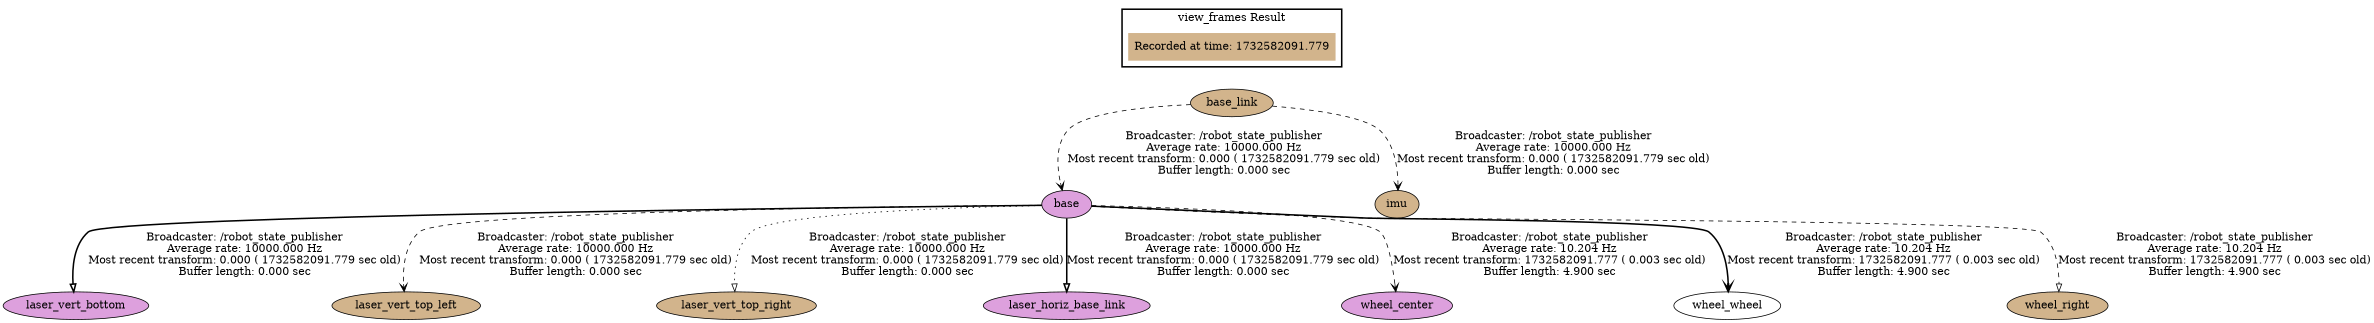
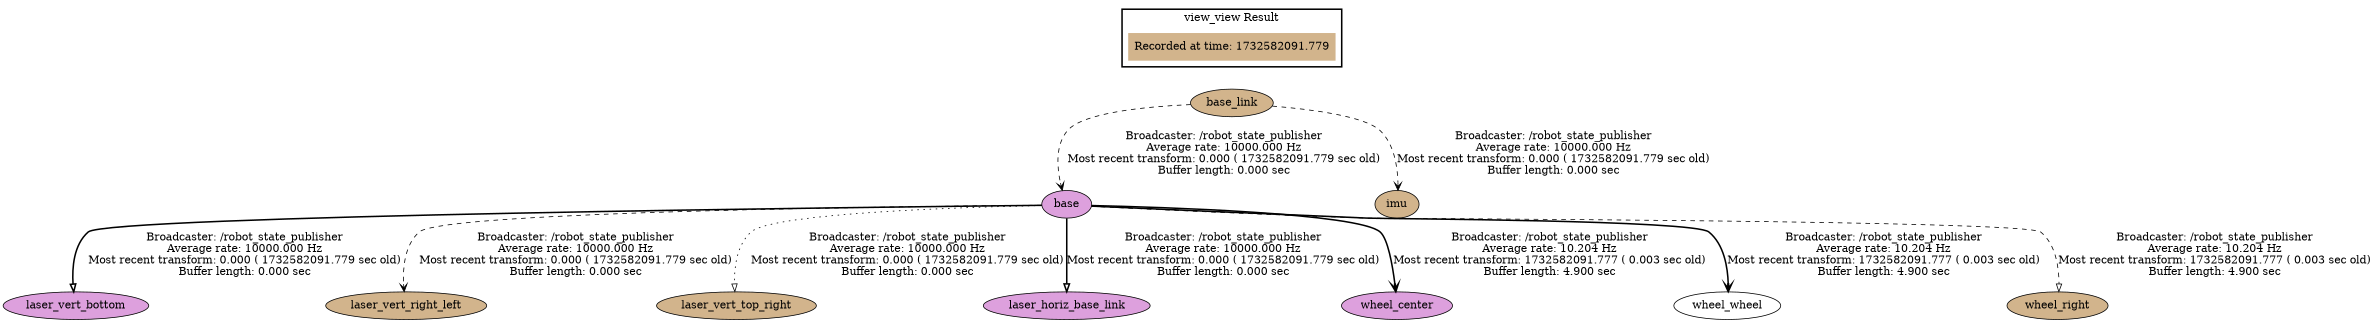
  digraph {
    node [fillcolor=tan style=filled]
    edge [style=dashed arrowhead=vee]
    "Recorded at time: 1732582091.779" [shape=plaintext]
    base_link
    base [fillcolor=plum]
    laser_vert_bottom [fillcolor=plum]
-   laser_vert_top_left
+   laser_vert_top_left [label=laser_vert_right_left]
    laser_vert_top_right
    laser_horiz_base_link [fillcolor=plum]
    wheel_center [fillcolor=plum]
    n9 [fillcolor=white label=wheel_wheel]
    wheel_right
    imu
    subgraph cluster_1 {
      color=black
-     label="view_frames Result"
+     label="view_view Result"
      style=bold
      "Recorded at time: 1732582091.779"
    }
    "Recorded at time: 1732582091.779" -> base_link [style=invis arrowhead=""]
    base_link -> base [label="Broadcaster: /robot_state_publisher\nAverage rate: 10000.000 Hz\nMost recent transform: 0.000 ( 1732582091.779 sec old)\nBuffer length: 0.000 sec\n"]
    base_link -> imu [label="Broadcaster: /robot_state_publisher\nAverage rate: 10000.000 Hz\nMost recent transform: 0.000 ( 1732582091.779 sec old)\nBuffer length: 0.000 sec\n"]
    base -> laser_vert_bottom [arrowhead=onormal label="Broadcaster: /robot_state_publisher\nAverage rate: 10000.000 Hz\nMost recent transform: 0.000 ( 1732582091.779 sec old)\nBuffer length: 0.000 sec\n" style=bold]
    base -> laser_vert_top_left [label="Broadcaster: /robot_state_publisher\nAverage rate: 10000.000 Hz\nMost recent transform: 0.000 ( 1732582091.779 sec old)\nBuffer length: 0.000 sec\n"]
    base -> laser_vert_top_right [arrowhead=onormal label="Broadcaster: /robot_state_publisher\nAverage rate: 10000.000 Hz\nMost recent transform: 0.000 ( 1732582091.779 sec old)\nBuffer length: 0.000 sec\n" style=dotted]
    base -> laser_horiz_base_link [arrowhead=onormal label="Broadcaster: /robot_state_publisher\nAverage rate: 10000.000 Hz\nMost recent transform: 0.000 ( 1732582091.779 sec old)\nBuffer length: 0.000 sec\n" style=bold]
-   base -> wheel_center [label="Broadcaster: /robot_state_publisher\nAverage rate: 10.204 Hz\nMost recent transform: 1732582091.777 ( 0.003 sec old)\nBuffer length: 4.900 sec\n"]
+   base -> wheel_center [label="Broadcaster: /robot_state_publisher\nAverage rate: 10.204 Hz\nMost recent transform: 1732582091.777 ( 0.003 sec old)\nBuffer length: 4.900 sec\n" style=bold]
    base -> n9 [label="Broadcaster: /robot_state_publisher\nAverage rate: 10.204 Hz\nMost recent transform: 1732582091.777 ( 0.003 sec old)\nBuffer length: 4.900 sec\n" style=bold]
    base -> wheel_right [arrowhead=onormal label="Broadcaster: /robot_state_publisher\nAverage rate: 10.204 Hz\nMost recent transform: 1732582091.777 ( 0.003 sec old)\nBuffer length: 4.900 sec\n"]
  }
